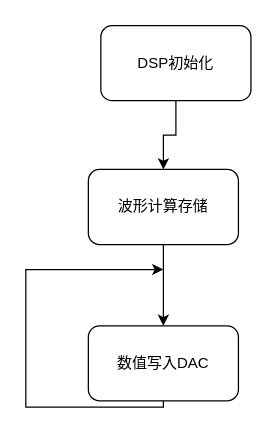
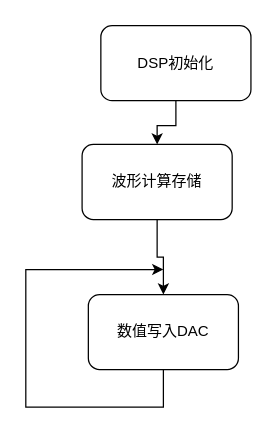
  <mxCell id="0" />
  <mxCell id="1" parent="0" />
  <mxCell id="2" value="" style="edgeStyle=orthogonalEdgeStyle;rounded=0;orthogonalLoop=1;jettySize=auto;html=1;" edge="1" parent="1" source="3" target="5"><mxGeometry relative="1" as="geometry" /></mxCell>
  <mxCell id="3" value="DSP初始化" style="rounded=1;whiteSpace=wrap;html=1;" vertex="1" parent="1"><mxGeometry x="80" y="20" width="120" height="60" as="geometry" /></mxCell>
  <mxCell id="4" value="" style="edgeStyle=orthogonalEdgeStyle;rounded=0;orthogonalLoop=1;jettySize=auto;html=1;" edge="1" parent="1" source="5" target="7"><mxGeometry relative="1" as="geometry" /></mxCell>
- <mxCell id="5" value="波形计算存储" style="whiteSpace=wrap;html=1;rounded=1;" vertex="1" parent="1"><mxGeometry x="70" y="135" width="120" height="60" as="geometry" /></mxCell>
+ <mxCell id="5" value="波形计算存储" style="whiteSpace=wrap;html=1;rounded=1;" vertex="1" parent="1"><mxGeometry x="65" y="115" width="120" height="60" as="geometry" /></mxCell>
  <mxCell id="6" style="edgeStyle=orthogonalEdgeStyle;rounded=0;orthogonalLoop=1;jettySize=auto;html=1;" edge="1" parent="1" source="7"><mxGeometry relative="1" as="geometry"><mxPoint x="130" y="215" as="targetPoint" /><Array as="points"><mxPoint x="130" y="325" /><mxPoint x="20" y="325" /><mxPoint x="20" y="215" /></Array></mxGeometry></mxCell>
- <mxCell id="7" value="数值写入DAC" style="whiteSpace=wrap;html=1;rounded=1;" vertex="1" parent="1"><mxGeometry x="70" y="260" width="120" height="60" as="geometry" /></mxCell>
+ <mxCell id="7" value="数值写入DAC" style="whiteSpace=wrap;html=1;rounded=1;" vertex="1" parent="1"><mxGeometry x="70" y="235" width="120" height="60" as="geometry" /></mxCell>
